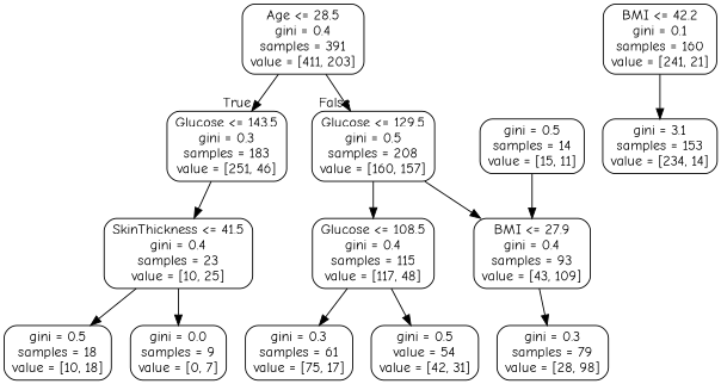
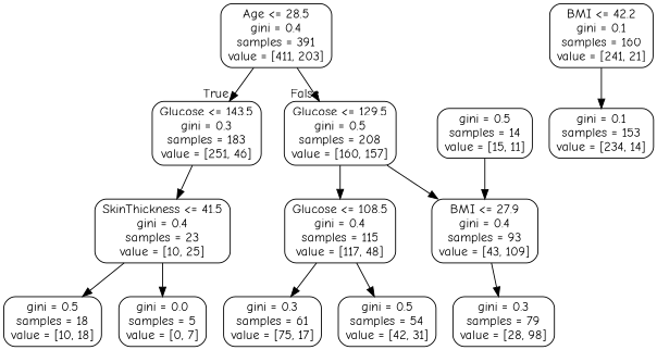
  digraph {
    fontname="Comic Neue"
    node [color=black fontname="Comic Neue" shape=box style=rounded]
    edge [fontname="Comic Neue"]
    n1 [label="Age <= 28.5\ngini = 0.4\nsamples = 391\nvalue = [411, 203]"]
    n2 [label="Glucose <= 143.5\ngini = 0.3\nsamples = 183\nvalue = [251, 46]"]
    n3 [label="Glucose <= 129.5\ngini = 0.5\nsamples = 208\nvalue = [160, 157]"]
    n4 [label="SkinThickness <= 41.5\ngini = 0.4\nsamples = 23\nvalue = [10, 25]"]
    n5 [label="Glucose <= 108.5\ngini = 0.4\nsamples = 115\nvalue = [117, 48]"]
    n6 [label="BMI <= 27.9\ngini = 0.4\nsamples = 93\nvalue = [43, 109]"]
    n7 [label="BMI <= 42.2\ngini = 0.1\nsamples = 160\nvalue = [241, 21]"]
-   n8 [label="gini = 3.1\nsamples = 153\nvalue = [234, 14]"]
+   n8 [label="gini = 0.1\nsamples = 153\nvalue = [234, 14]"]
    n9 [label="gini = 0.5\nsamples = 18\nvalue = [10, 18]"]
-   n10 [label="gini = 0.0\nsamples = 9\nvalue = [0, 7]"]
+   n10 [label="gini = 0.0\nsamples = 5\nvalue = [0, 7]"]
    n11 [label="gini = 0.3\nsamples = 61\nvalue = [75, 17]"]
-   n12 [label="gini = 0.5\nvalue = 54\nvalue = [42, 31]"]
+   n12 [label="gini = 0.5\nsamples = 54\nvalue = [42, 31]"]
    n13 [label="gini = 0.3\nsamples = 79\nvalue = [28, 98]"]
    n14 [label="gini = 0.5\nsamples = 14\nvalue = [15, 11]"]
    n1 -> n2 [headlabel=True labelangle=45 labeldistance=2.5]
    n1 -> n3 [headlabel=False labelangle=-45 labeldistance=2.5]
    n2 -> n4
    n3 -> n5
    n3 -> n6
    n4 -> n9
    n4 -> n10
    n5 -> n11
    n5 -> n12
    n6 -> n13
    n7 -> n8
    n14 -> n6
  }
